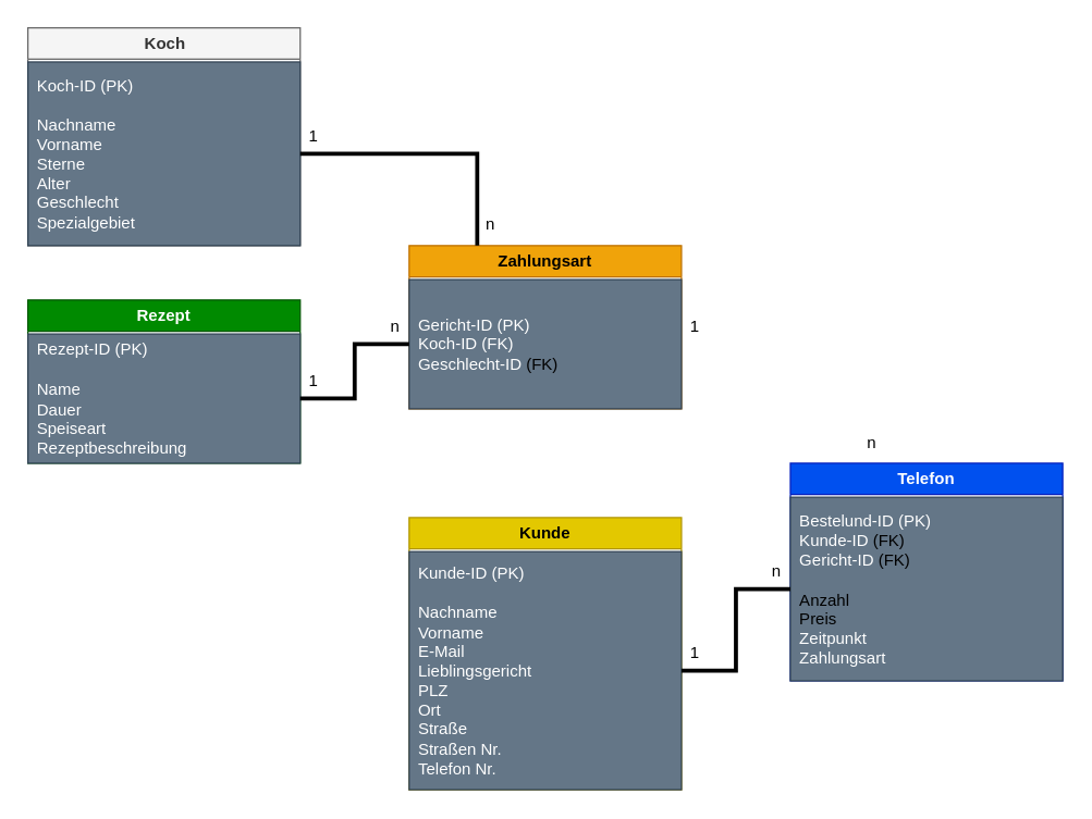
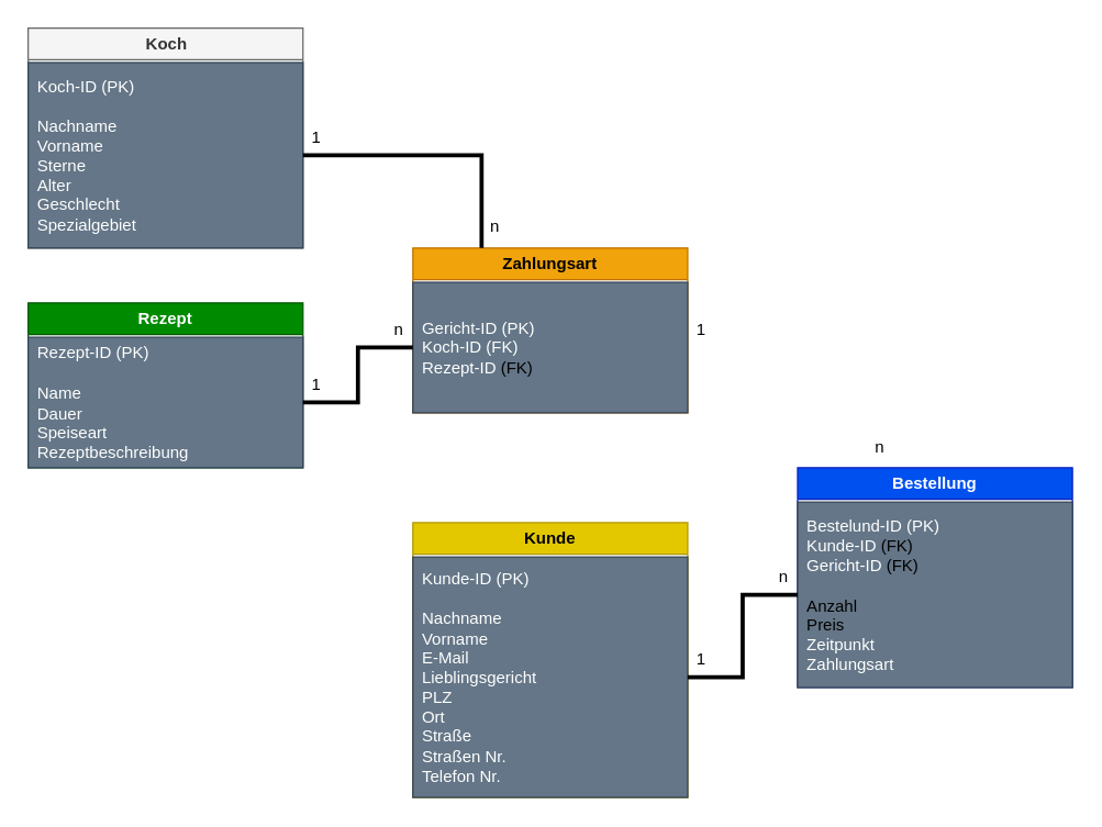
  <mxCell id="0" />
  <mxCell id="1" parent="0" />
  <mxCell id="2" value="Koch" style="swimlane;whiteSpace=wrap;html=1;spacingLeft=2;fillColor=#f5f5f5;fontColor=#333333;strokeColor=#666666;" parent="1" vertex="1"><mxGeometry x="20" y="20" width="200" height="160" as="geometry" /></mxCell>
  <mxCell id="3" value="Koch-ID (PK)&lt;div&gt;&lt;br&gt;&lt;div&gt;Nachname&lt;/div&gt;&lt;div&gt;Vorname&lt;/div&gt;&lt;div&gt;Sterne&lt;/div&gt;&lt;div&gt;Alter&lt;/div&gt;&lt;div&gt;Geschlecht&lt;/div&gt;&lt;div&gt;Spezialgebiet&lt;/div&gt;&lt;/div&gt;" style="text;html=1;align=left;verticalAlign=middle;whiteSpace=wrap;rounded=0;spacingLeft=5;fillColor=#647687;fontColor=#ffffff;strokeColor=#314354;" parent="2" vertex="1"><mxGeometry y="25" width="200" height="135" as="geometry" /></mxCell>
  <mxCell id="4" value="Kunde" style="swimlane;whiteSpace=wrap;html=1;fillColor=#e3c800;fontColor=#000000;strokeColor=#B09500;" parent="1" vertex="1"><mxGeometry x="300" y="380" width="200" height="200" as="geometry" /></mxCell>
  <mxCell id="5" value="Kunde-ID (PK)&lt;div&gt;&lt;br&gt;&lt;div&gt;Nachname&lt;/div&gt;&lt;div&gt;Vorname&lt;/div&gt;&lt;div&gt;E-Mail&lt;/div&gt;&lt;div&gt;Lieblingsgericht&lt;/div&gt;&lt;div&gt;PLZ&lt;/div&gt;&lt;div&gt;Ort&lt;/div&gt;&lt;div&gt;Straße&lt;/div&gt;&lt;div&gt;Straßen Nr.&lt;/div&gt;&lt;div&gt;Telefon Nr.&lt;/div&gt;&lt;/div&gt;" style="text;html=1;align=left;verticalAlign=middle;whiteSpace=wrap;rounded=0;spacingLeft=5;fillColor=#647687;fontColor=#ffffff;strokeColor=#314354;" parent="4" vertex="1"><mxGeometry y="25" width="200" height="175" as="geometry" /></mxCell>
  <mxCell id="6" value="Rezept" style="swimlane;whiteSpace=wrap;html=1;fillColor=#008a00;strokeColor=#005700;fontColor=#ffffff;" parent="1" vertex="1"><mxGeometry x="20" y="220" width="200" height="120" as="geometry" /></mxCell>
  <mxCell id="7" value="Rezept-ID (PK)&lt;div&gt;&lt;br&gt;&lt;div&gt;Name&lt;/div&gt;&lt;div&gt;Dauer&lt;/div&gt;&lt;div&gt;Speiseart&lt;/div&gt;&lt;div&gt;Rezeptbeschreibung&lt;/div&gt;&lt;/div&gt;" style="text;html=1;align=left;verticalAlign=middle;whiteSpace=wrap;rounded=0;spacingLeft=5;fillColor=#647687;fontColor=#ffffff;strokeColor=#314354;" parent="6" vertex="1"><mxGeometry y="25" width="200" height="95" as="geometry" /></mxCell>
  <mxCell id="8" value="Zahlungsart" style="swimlane;whiteSpace=wrap;html=1;fillColor=#f0a30a;strokeColor=#BD7000;fontColor=#000000;" parent="1" vertex="1"><mxGeometry x="300" y="180" width="200" height="120" as="geometry" /></mxCell>
- <mxCell id="9" value="Gericht-ID (PK)&lt;div&gt;Koch-ID (FK)&lt;/div&gt;&lt;div&gt;Geschlecht-ID&amp;nbsp;&lt;span style=&quot;background-color: transparent; color: light-dark(rgb(0, 0, 0), rgb(255, 255, 255));&quot;&gt;(FK)&lt;/span&gt;&lt;/div&gt;" style="text;html=1;align=left;verticalAlign=middle;whiteSpace=wrap;rounded=0;spacingLeft=5;fillColor=#647687;fontColor=#ffffff;strokeColor=#314354;" parent="8" vertex="1"><mxGeometry y="25" width="200" height="95" as="geometry" /></mxCell>
- <mxCell id="10" value="Telefon" style="swimlane;whiteSpace=wrap;html=1;fillColor=#0050ef;fontColor=#ffffff;strokeColor=#001DBC;" parent="1" vertex="1"><mxGeometry x="580" y="340" width="200" height="160" as="geometry" /></mxCell>
+ <mxCell id="9" value="Gericht-ID (PK)&lt;div&gt;Koch-ID (FK)&lt;/div&gt;&lt;div&gt;Rezept-ID&amp;nbsp;&lt;span style=&quot;background-color: transparent; color: light-dark(rgb(0, 0, 0), rgb(255, 255, 255));&quot;&gt;(FK)&lt;/span&gt;&lt;/div&gt;" style="text;html=1;align=left;verticalAlign=middle;whiteSpace=wrap;rounded=0;spacingLeft=5;fillColor=#647687;fontColor=#ffffff;strokeColor=#314354;" parent="8" vertex="1"><mxGeometry y="25" width="200" height="95" as="geometry" /></mxCell>
+ <mxCell id="10" value="Bestellung" style="swimlane;whiteSpace=wrap;html=1;fillColor=#0050ef;fontColor=#ffffff;strokeColor=#001DBC;" parent="1" vertex="1"><mxGeometry x="580" y="340" width="200" height="160" as="geometry" /></mxCell>
  <mxCell id="11" value="Bestelund-ID (PK)&lt;div&gt;Kunde-ID&amp;nbsp;&lt;span style=&quot;background-color: transparent; color: light-dark(rgb(0, 0, 0), rgb(255, 255, 255));&quot;&gt;(FK)&lt;/span&gt;&lt;/div&gt;&lt;div&gt;Gericht-ID&amp;nbsp;&lt;span style=&quot;background-color: transparent; color: light-dark(rgb(0, 0, 0), rgb(255, 255, 255));&quot;&gt;(FK)&lt;/span&gt;&lt;/div&gt;&lt;div&gt;&lt;span style=&quot;background-color: transparent; color: light-dark(rgb(0, 0, 0), rgb(255, 255, 255));&quot;&gt;&lt;br&gt;&lt;/span&gt;&lt;/div&gt;&lt;div&gt;&lt;span style=&quot;background-color: transparent; color: light-dark(rgb(0, 0, 0), rgb(255, 255, 255));&quot;&gt;Anzahl&lt;/span&gt;&lt;/div&gt;&lt;div&gt;&lt;span style=&quot;background-color: transparent; color: light-dark(rgb(0, 0, 0), rgb(255, 255, 255));&quot;&gt;Preis&lt;/span&gt;&lt;/div&gt;&lt;div&gt;Zeitpunkt&lt;/div&gt;&lt;div&gt;Zahlungsart&lt;/div&gt;" style="text;html=1;align=left;verticalAlign=middle;whiteSpace=wrap;rounded=0;spacingLeft=5;fillColor=#647687;fontColor=#ffffff;strokeColor=#314354;" parent="10" vertex="1"><mxGeometry y="25" width="200" height="135" as="geometry" /></mxCell>
  <mxCell id="12" style="edgeStyle=orthogonalEdgeStyle;rounded=0;orthogonalLoop=1;jettySize=auto;html=1;exitX=1;exitY=0.5;exitDx=0;exitDy=0;entryX=0.25;entryY=0;entryDx=0;entryDy=0;endArrow=none;startFill=0;strokeWidth=3;" parent="1" source="3" target="8" edge="1"><mxGeometry relative="1" as="geometry" /></mxCell>
  <mxCell id="13" style="edgeStyle=orthogonalEdgeStyle;rounded=0;orthogonalLoop=1;jettySize=auto;html=1;exitX=1;exitY=0.5;exitDx=0;exitDy=0;entryX=0;entryY=0.5;entryDx=0;entryDy=0;endArrow=none;startFill=0;strokeWidth=3;" parent="1" source="7" target="9" edge="1"><mxGeometry relative="1" as="geometry" /></mxCell>
  <mxCell id="14" style="edgeStyle=orthogonalEdgeStyle;rounded=0;orthogonalLoop=1;jettySize=auto;html=1;exitX=1;exitY=0.5;exitDx=0;exitDy=0;entryX=0;entryY=0.5;entryDx=0;entryDy=0;endArrow=none;startFill=0;strokeWidth=3;" parent="1" source="5" target="11" edge="1"><mxGeometry relative="1" as="geometry" /></mxCell>
  <mxCell id="15" value="1" style="text;html=1;align=center;verticalAlign=middle;whiteSpace=wrap;rounded=0;" parent="1" vertex="1"><mxGeometry x="220" y="85" width="20" height="30" as="geometry" /></mxCell>
  <mxCell id="16" value="1" style="text;html=1;align=center;verticalAlign=middle;whiteSpace=wrap;rounded=0;" parent="1" vertex="1"><mxGeometry x="220" y="265" width="20" height="30" as="geometry" /></mxCell>
  <mxCell id="17" value="1" style="text;html=1;align=center;verticalAlign=middle;whiteSpace=wrap;rounded=0;" parent="1" vertex="1"><mxGeometry x="500" y="225" width="20" height="30" as="geometry" /></mxCell>
  <mxCell id="18" value="1" style="text;html=1;align=center;verticalAlign=middle;whiteSpace=wrap;rounded=0;" parent="1" vertex="1"><mxGeometry x="500" y="465" width="20" height="30" as="geometry" /></mxCell>
  <mxCell id="19" value="n" style="text;html=1;align=center;verticalAlign=middle;whiteSpace=wrap;rounded=0;" parent="1" vertex="1"><mxGeometry x="560" y="405" width="20" height="30" as="geometry" /></mxCell>
  <mxCell id="20" value="n" style="text;html=1;align=center;verticalAlign=middle;whiteSpace=wrap;rounded=0;" parent="1" vertex="1"><mxGeometry x="630" y="310" width="20" height="30" as="geometry" /></mxCell>
  <mxCell id="21" value="n" style="text;html=1;align=center;verticalAlign=middle;whiteSpace=wrap;rounded=0;" parent="1" vertex="1"><mxGeometry x="280" y="225" width="20" height="30" as="geometry" /></mxCell>
  <mxCell id="22" value="n" style="text;html=1;align=center;verticalAlign=middle;whiteSpace=wrap;rounded=0;" parent="1" vertex="1"><mxGeometry x="350" y="150" width="20" height="30" as="geometry" /></mxCell>
